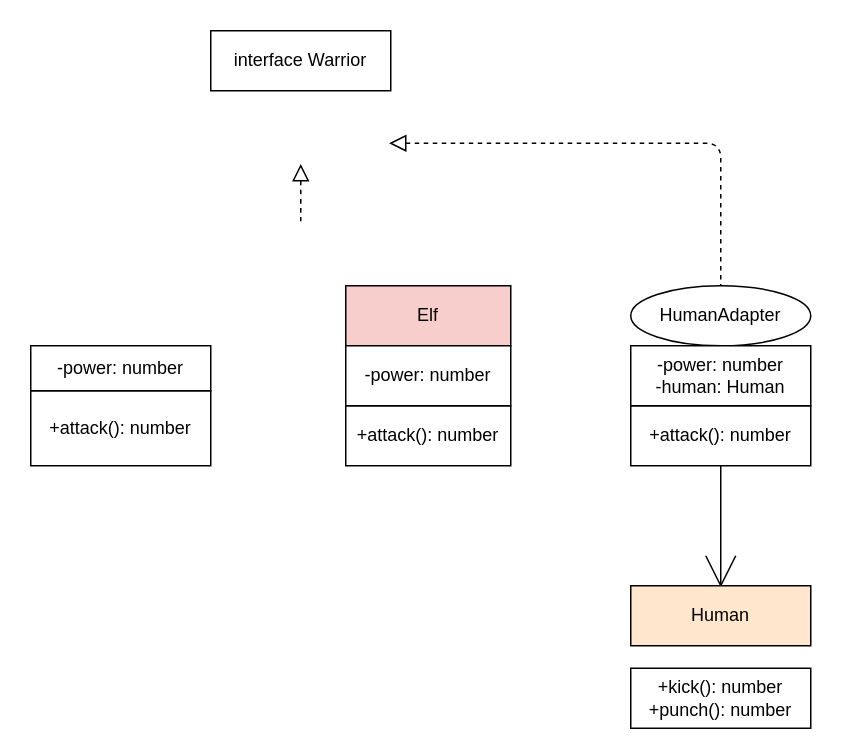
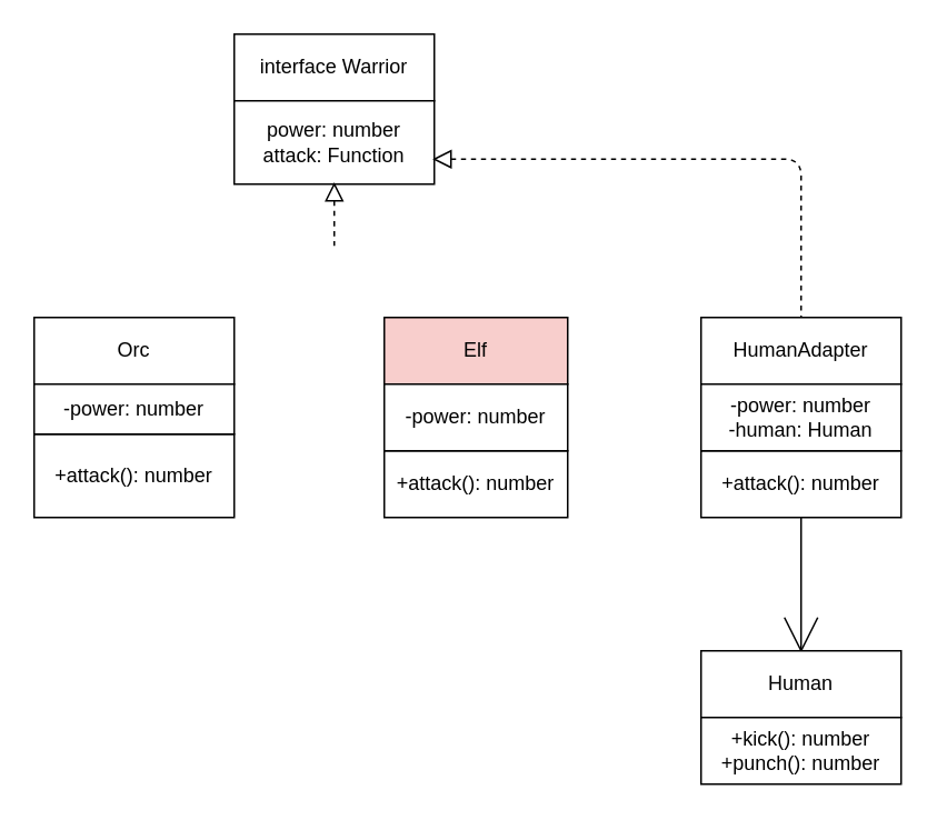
  <mxCell id="0" />
  <mxCell id="1" parent="0" />
  <mxCell id="2" value="interface Warrior" style="rounded=0;whiteSpace=wrap;html=1;" parent="1" vertex="1"><mxGeometry x="140" y="20" width="120" height="40" as="geometry" /></mxCell>
+ <mxCell id="3" value="power: number&lt;br&gt;attack: Function" style="rounded=0;whiteSpace=wrap;html=1;" parent="1" vertex="1"><mxGeometry x="140" y="60" width="120" height="50" as="geometry" /></mxCell>
+ <mxCell id="4" value="Orc" style="rounded=0;whiteSpace=wrap;html=1;" parent="1" vertex="1"><mxGeometry x="20" y="190" width="120" height="40" as="geometry" /></mxCell>
  <mxCell id="5" value="Elf" style="rounded=0;whiteSpace=wrap;html=1;fillColor=#f8cecc;" parent="1" vertex="1"><mxGeometry x="230" y="190" width="110" height="40" as="geometry" /></mxCell>
  <mxCell id="6" value="+attack(): number" style="rounded=0;whiteSpace=wrap;html=1;" parent="1" vertex="1"><mxGeometry x="20" y="260" width="120" height="50" as="geometry" /></mxCell>
  <mxCell id="7" value="+attack(): number" style="rounded=0;whiteSpace=wrap;html=1;" parent="1" vertex="1"><mxGeometry x="230" y="270" width="110" height="40" as="geometry" /></mxCell>
- <mxCell id="8" value="HumanAdapter" style="ellipse;whiteSpace=wrap;html=1;" parent="1" vertex="1"><mxGeometry x="420" y="190" width="120" height="40" as="geometry" /></mxCell>
+ <mxCell id="8" value="HumanAdapter" style="rounded=0;whiteSpace=wrap;html=1;" parent="1" vertex="1"><mxGeometry x="420" y="190" width="120" height="40" as="geometry" /></mxCell>
  <mxCell id="9" value="+attack(): number" style="rounded=0;whiteSpace=wrap;html=1;" parent="1" vertex="1"><mxGeometry x="420" y="270" width="120" height="40" as="geometry" /></mxCell>
- <mxCell id="10" value="Human" style="rounded=0;whiteSpace=wrap;html=1;fillColor=#ffe6cc;" parent="1" vertex="1"><mxGeometry x="420" y="390" width="120" height="40" as="geometry" /></mxCell>
- <mxCell id="11" value="+kick(): number&lt;br&gt;+punch(): number" style="rounded=0;whiteSpace=wrap;html=1;" parent="1" vertex="1"><mxGeometry x="420" y="445" width="120" height="40" as="geometry" /></mxCell>
+ <mxCell id="10" value="Human" style="rounded=0;whiteSpace=wrap;html=1;" parent="1" vertex="1"><mxGeometry x="420" y="390" width="120" height="40" as="geometry" /></mxCell>
+ <mxCell id="11" value="+kick(): number&lt;br&gt;+punch(): number" style="rounded=0;whiteSpace=wrap;html=1;" parent="1" vertex="1"><mxGeometry x="420" y="430" width="120" height="40" as="geometry" /></mxCell>
  <mxCell id="12" value="-power: number" style="rounded=0;whiteSpace=wrap;html=1;" parent="1" vertex="1"><mxGeometry x="230" y="230" width="110" height="40" as="geometry" /></mxCell>
  <mxCell id="13" value="-power: number&lt;br&gt;-human: Human" style="rounded=0;whiteSpace=wrap;html=1;" parent="1" vertex="1"><mxGeometry x="420" y="230" width="120" height="40" as="geometry" /></mxCell>
  <mxCell id="14" value="" style="triangle;whiteSpace=wrap;html=1;rotation=-90;" parent="1" vertex="1"><mxGeometry x="195" y="110" width="10" height="10" as="geometry" /></mxCell>
  <mxCell id="15" value="-power: number" style="rounded=0;whiteSpace=wrap;html=1;" parent="1" vertex="1"><mxGeometry x="20" y="230" width="120" height="30" as="geometry" /></mxCell>
  <mxCell id="16" value="" style="triangle;whiteSpace=wrap;html=1;rotation=-180;" vertex="1" parent="1"><mxGeometry x="260" y="90" width="10" height="10" as="geometry" /></mxCell>
  <mxCell id="17" value="" style="endArrow=none;dashed=1;html=1;exitX=0;exitY=0.5;exitDx=0;exitDy=0;entryX=0.5;entryY=0;entryDx=0;entryDy=0;" edge="1" parent="1" source="16" target="8"><mxGeometry width="50" height="50" relative="1" as="geometry"><mxPoint x="270" y="90" as="sourcePoint" /><mxPoint x="320" y="40" as="targetPoint" /><Array as="points"><mxPoint x="480" y="95" /></Array></mxGeometry></mxCell>
  <mxCell id="18" value="" style="endArrow=none;dashed=1;html=1;exitX=0;exitY=0.5;exitDx=0;exitDy=0;" edge="1" parent="1" source="14"><mxGeometry width="50" height="50" relative="1" as="geometry"><mxPoint x="90" y="200" as="sourcePoint" /><mxPoint x="200" y="150" as="targetPoint" /><Array as="points"><mxPoint x="200" y="140" /></Array></mxGeometry></mxCell>
  <mxCell id="19" value="" style="endArrow=none;html=1;" edge="1" parent="1"><mxGeometry width="50" height="50" relative="1" as="geometry"><mxPoint x="480" y="390" as="sourcePoint" /><mxPoint x="480" y="310" as="targetPoint" /></mxGeometry></mxCell>
  <mxCell id="20" value="" style="endArrow=none;html=1;" edge="1" parent="1"><mxGeometry width="50" height="50" relative="1" as="geometry"><mxPoint x="480" y="390" as="sourcePoint" /><mxPoint x="490" y="370" as="targetPoint" /></mxGeometry></mxCell>
  <mxCell id="21" value="" style="endArrow=none;html=1;" edge="1" parent="1"><mxGeometry width="50" height="50" relative="1" as="geometry"><mxPoint x="480" y="390" as="sourcePoint" /><mxPoint x="470" y="370" as="targetPoint" /></mxGeometry></mxCell>
